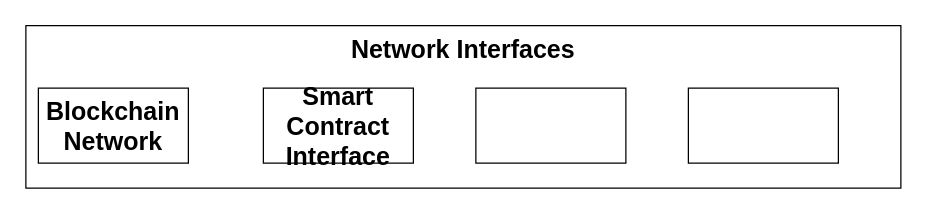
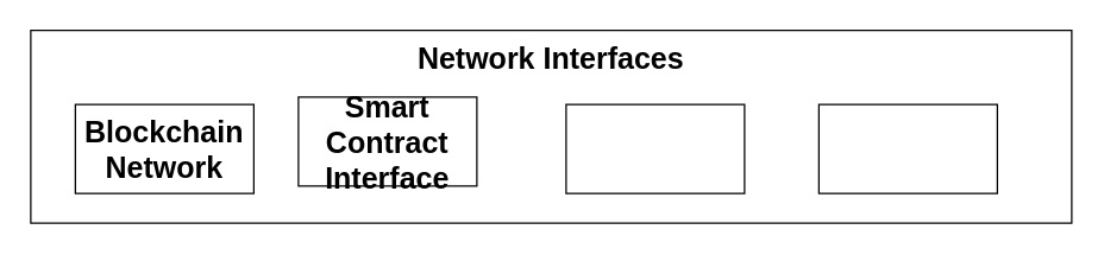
  <mxCell id="0" />
  <mxCell id="1" parent="0" />
  <mxCell id="2" value="Network Interfaces" style="rounded=0;whiteSpace=wrap;html=1;fontSize=20;fontStyle=1;verticalAlign=top;" vertex="1" parent="1"><mxGeometry x="20" y="20" width="700" height="130" as="geometry" /></mxCell>
- <mxCell id="3" value="Blockchain Network" style="rounded=0;whiteSpace=wrap;html=1;fontSize=20;fontStyle=1" vertex="1" parent="1"><mxGeometry x="30" y="70" width="120" height="60" as="geometry" /></mxCell>
- <mxCell id="4" value="Smart Contract Interface" style="rounded=0;whiteSpace=wrap;html=1;fontSize=20;fontStyle=1" vertex="1" parent="1"><mxGeometry x="210" y="70" width="120" height="60" as="geometry" /></mxCell>
+ <mxCell id="3" value="Blockchain Network" style="rounded=0;whiteSpace=wrap;html=1;fontSize=20;fontStyle=1" vertex="1" parent="1"><mxGeometry x="50" y="70" width="120" height="60" as="geometry" /></mxCell>
+ <mxCell id="4" value="Smart Contract Interface" style="rounded=0;whiteSpace=wrap;html=1;fontSize=20;fontStyle=1" vertex="1" parent="1"><mxGeometry x="200" y="65" width="120" height="60" as="geometry" /></mxCell>
  <mxCell id="5" value="" style="rounded=0;whiteSpace=wrap;html=1;fontSize=20;fontStyle=1" vertex="1" parent="1"><mxGeometry x="380" y="70" width="120" height="60" as="geometry" /></mxCell>
  <mxCell id="6" value="" style="rounded=0;whiteSpace=wrap;html=1;fontSize=20;fontStyle=1" vertex="1" parent="1"><mxGeometry x="550" y="70" width="120" height="60" as="geometry" /></mxCell>
